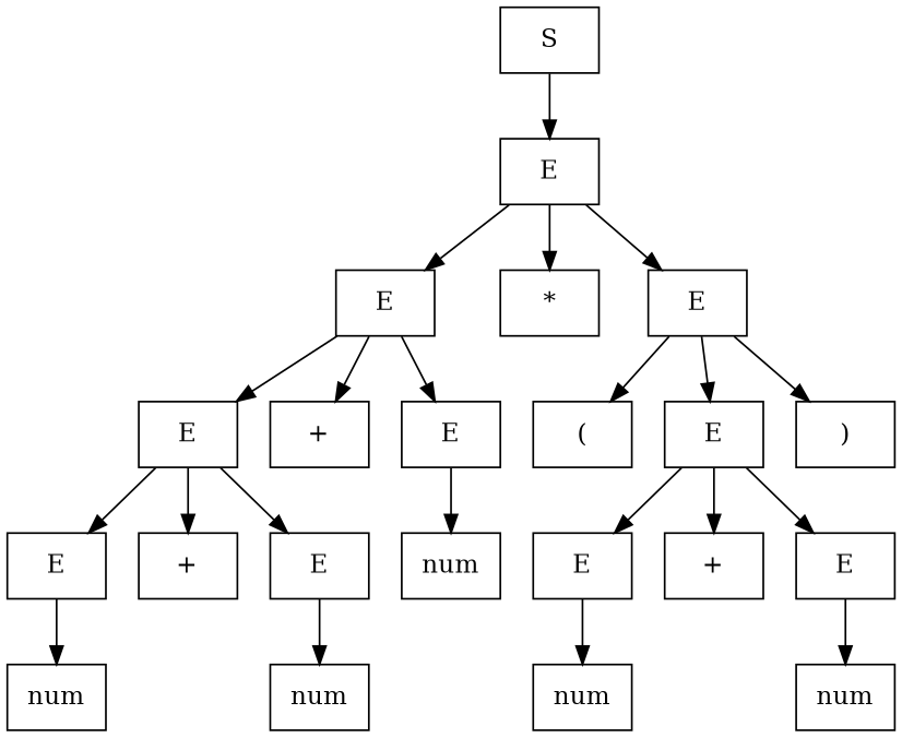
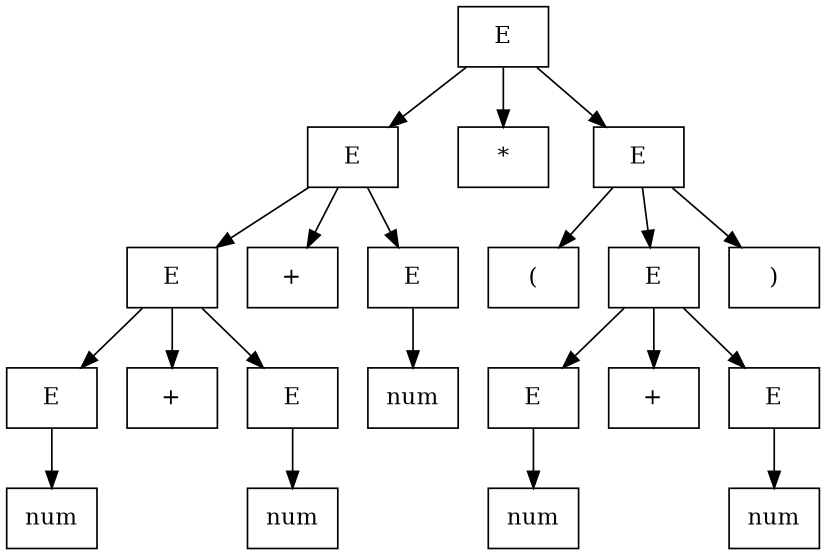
  digraph {
    node [shape=box]
-   n1 [label=S]
    n2 [label=E]
    n3 [label=E]
    n4 [label="*"]
    n5 [label=E]
    n6 [label=E]
    n7 [label="+"]
    n8 [label=E]
    n9 [label=E]
    n10 [label="+"]
    n11 [label=E]
    n12 [label=num]
    n13 [label=num]
    n14 [label=num]
    n15 [label="("]
    n16 [label=E]
    n17 [label=")"]
    n18 [label=E]
    n19 [label="+"]
    n20 [label=E]
    n21 [label=num]
    n22 [label=num]
-   n1 -> n2
    n2 -> n3
    n2 -> n4
    n2 -> n5
    n3 -> n6
    n3 -> n7
    n3 -> n8
    n5 -> n15
    n5 -> n16
    n5 -> n17
    n6 -> n9
    n6 -> n10
    n6 -> n11
    n8 -> n14
    n9 -> n12
    n11 -> n13
    n16 -> n18
    n16 -> n19
    n16 -> n20
    n18 -> n21
    n20 -> n22
  }
